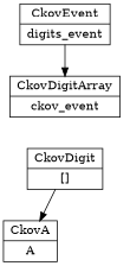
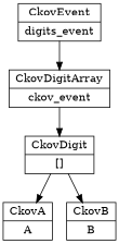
  digraph {
    node [shape=record]
    n1 [label="{CkovEvent|digits_event}"]
    n2 [label="{CkovDigitArray|ckov_event}"]
    n3 [label="{CkovDigit|[]}"]
    n4 [label="{CkovA|A}"]
+   n5 [label="{CkovB|B}"]
    n1 -> n2
+   n2 -> n3
    n3 -> n4
+   n3 -> n5
  }
